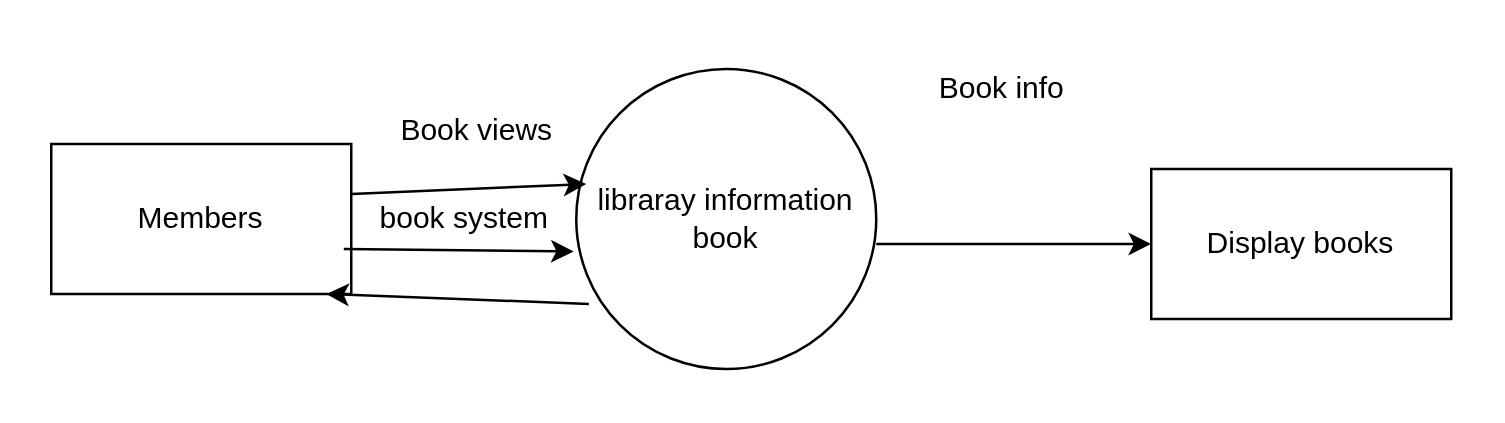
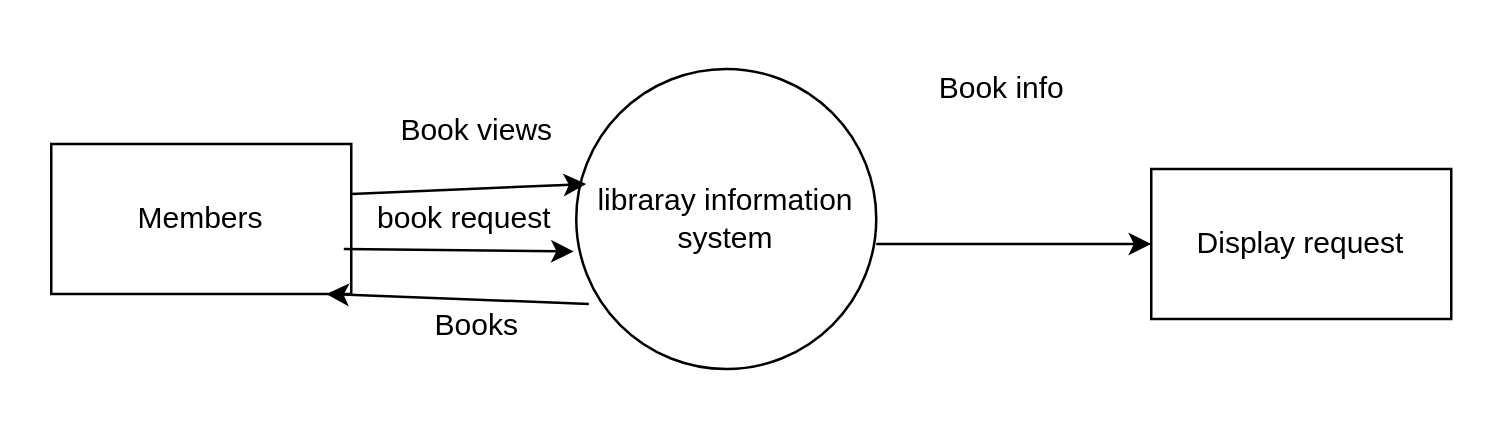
  <mxCell id="0" />
  <mxCell id="1" parent="0" />
  <mxCell id="2" value="Members" style="rounded=0;whiteSpace=wrap;html=1;" vertex="1" parent="1"><mxGeometry x="20" y="57" width="120" height="60" as="geometry" /></mxCell>
  <mxCell id="3" value="" style="endArrow=classic;html=1;rounded=0;entryX=0.989;entryY=0.933;entryDx=0;entryDy=0;entryPerimeter=0;exitX=-0.033;exitY=0.9;exitDx=0;exitDy=0;exitPerimeter=0;" edge="1" parent="1" source="7" target="7"><mxGeometry width="50" height="50" relative="1" as="geometry"><mxPoint x="140" y="107" as="sourcePoint" /><mxPoint x="230" y="107" as="targetPoint" /></mxGeometry></mxCell>
- <mxCell id="4" value="libraray information book" style="ellipse;whiteSpace=wrap;html=1;aspect=fixed;" vertex="1" parent="1"><mxGeometry x="230" y="27" width="120" height="120" as="geometry" /></mxCell>
+ <mxCell id="4" value="libraray information system" style="ellipse;whiteSpace=wrap;html=1;aspect=fixed;" vertex="1" parent="1"><mxGeometry x="230" y="27" width="120" height="120" as="geometry" /></mxCell>
  <mxCell id="5" value="" style="endArrow=classic;html=1;rounded=0;entryX=1.05;entryY=1.2;entryDx=0;entryDy=0;entryPerimeter=0;" edge="1" parent="1" target="6"><mxGeometry width="50" height="50" relative="1" as="geometry"><mxPoint x="140" y="77" as="sourcePoint" /><mxPoint x="190" y="27" as="targetPoint" /></mxGeometry></mxCell>
  <mxCell id="6" value="Book views" style="text;html=1;align=center;verticalAlign=middle;resizable=0;points=[];autosize=1;strokeColor=none;fillColor=none;" vertex="1" parent="1"><mxGeometry x="150" y="37" width="80" height="30" as="geometry" /></mxCell>
- <mxCell id="7" value="book system" style="text;html=1;align=center;verticalAlign=middle;resizable=0;points=[];autosize=1;strokeColor=none;fillColor=none;" vertex="1" parent="1"><mxGeometry x="140" y="72" width="90" height="30" as="geometry" /></mxCell>
+ <mxCell id="7" value="book request" style="text;html=1;align=center;verticalAlign=middle;resizable=0;points=[];autosize=1;strokeColor=none;fillColor=none;" vertex="1" parent="1"><mxGeometry x="140" y="72" width="90" height="30" as="geometry" /></mxCell>
  <mxCell id="8" value="" style="endArrow=classic;html=1;rounded=0;" edge="1" parent="1"><mxGeometry width="50" height="50" relative="1" as="geometry"><mxPoint x="350" y="97" as="sourcePoint" /><mxPoint x="460" y="97" as="targetPoint" /></mxGeometry></mxCell>
  <mxCell id="9" value="Book info" style="text;html=1;align=center;verticalAlign=middle;resizable=0;points=[];autosize=1;strokeColor=none;fillColor=none;" vertex="1" parent="1"><mxGeometry x="365" y="20" width="70" height="30" as="geometry" /></mxCell>
- <mxCell id="10" value="Display books" style="rounded=0;whiteSpace=wrap;html=1;" vertex="1" parent="1"><mxGeometry x="460" y="67" width="120" height="60" as="geometry" /></mxCell>
+ <mxCell id="10" value="Display request" style="rounded=0;whiteSpace=wrap;html=1;" vertex="1" parent="1"><mxGeometry x="460" y="67" width="120" height="60" as="geometry" /></mxCell>
  <mxCell id="11" value="" style="endArrow=classic;html=1;rounded=0;exitX=0.042;exitY=0.783;exitDx=0;exitDy=0;exitPerimeter=0;" edge="1" parent="1" source="4"><mxGeometry width="50" height="50" relative="1" as="geometry"><mxPoint x="230" y="127" as="sourcePoint" /><mxPoint x="130" y="117" as="targetPoint" /></mxGeometry></mxCell>
+ <mxCell id="12" value="Books" style="text;html=1;align=center;verticalAlign=middle;resizable=0;points=[];autosize=1;strokeColor=none;fillColor=none;" vertex="1" parent="1"><mxGeometry x="160" y="115" width="60" height="30" as="geometry" /></mxCell>
